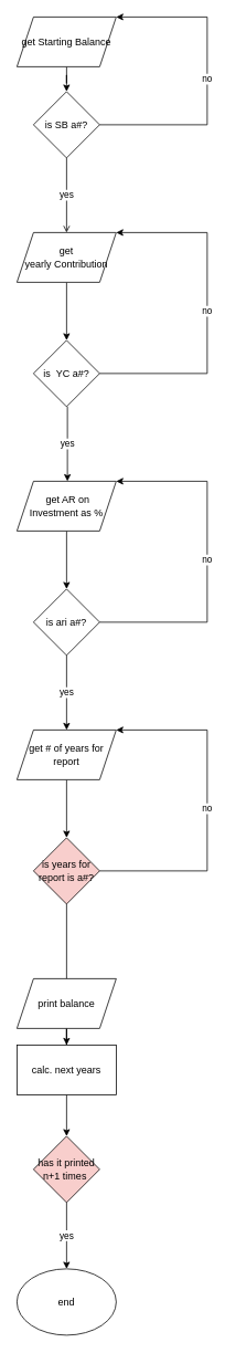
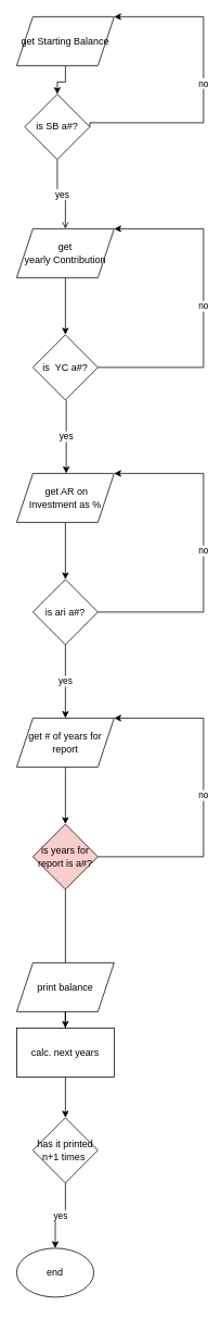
  <mxCell id="0" />
  <mxCell id="1" parent="0" />
  <mxCell id="2" value="" style="edgeStyle=orthogonalEdgeStyle;rounded=0;orthogonalLoop=1;jettySize=auto;html=1;" parent="1" source="3" target="6" edge="1"><mxGeometry relative="1" as="geometry" /></mxCell>
  <mxCell id="3" value="get Starting Balance" style="shape=parallelogram;perimeter=parallelogramPerimeter;whiteSpace=wrap;html=1;fixedSize=1;" parent="1" vertex="1"><mxGeometry x="20" y="20" width="120" height="60" as="geometry" /></mxCell>
  <mxCell id="4" value="no" style="edgeStyle=orthogonalEdgeStyle;rounded=0;orthogonalLoop=1;jettySize=auto;html=1;exitX=1;exitY=0.5;exitDx=0;exitDy=0;entryX=1;entryY=0;entryDx=0;entryDy=0;" parent="1" source="6" target="3" edge="1"><mxGeometry relative="1" as="geometry"><Array as="points"><mxPoint x="250" y="150" /><mxPoint x="250" y="20" /></Array></mxGeometry></mxCell>
  <mxCell id="5" value="yes" style="edgeStyle=orthogonalEdgeStyle;rounded=0;orthogonalLoop=1;jettySize=auto;html=1;endArrow=open;" parent="1" source="6" target="8" edge="1"><mxGeometry relative="1" as="geometry" /></mxCell>
- <mxCell id="6" value="is SB a#?" style="rhombus;whiteSpace=wrap;html=1;" parent="1" vertex="1"><mxGeometry x="40" y="110" width="80" height="80" as="geometry" /></mxCell>
+ <mxCell id="6" value="is SB a#?" style="rhombus;whiteSpace=wrap;html=1;" parent="1" vertex="1"><mxGeometry x="30" y="115" width="80" height="80" as="geometry" /></mxCell>
  <mxCell id="7" value="" style="edgeStyle=orthogonalEdgeStyle;rounded=0;orthogonalLoop=1;jettySize=auto;html=1;" parent="1" source="8" target="11" edge="1"><mxGeometry relative="1" as="geometry" /></mxCell>
  <mxCell id="8" value="get yearly&amp;nbsp;Contribution&lt;br&gt;" style="shape=parallelogram;perimeter=parallelogramPerimeter;whiteSpace=wrap;html=1;fixedSize=1;" parent="1" vertex="1"><mxGeometry x="20" y="280" width="120" height="60" as="geometry" /></mxCell>
  <mxCell id="9" value="no" style="edgeStyle=orthogonalEdgeStyle;rounded=0;orthogonalLoop=1;jettySize=auto;html=1;entryX=1;entryY=0;entryDx=0;entryDy=0;" parent="1" source="11" target="8" edge="1"><mxGeometry relative="1" as="geometry"><mxPoint x="150" y="270" as="targetPoint" /><Array as="points"><mxPoint x="250" y="450" /><mxPoint x="250" y="280" /></Array></mxGeometry></mxCell>
  <mxCell id="10" value="yes" style="edgeStyle=orthogonalEdgeStyle;rounded=0;orthogonalLoop=1;jettySize=auto;html=1;" parent="1" edge="1"><mxGeometry relative="1" as="geometry"><mxPoint x="81" y="490" as="sourcePoint" /><mxPoint x="81" y="580" as="targetPoint" /><Array as="points"><mxPoint x="81" y="540" /><mxPoint x="81" y="540" /></Array></mxGeometry></mxCell>
  <mxCell id="11" value="is&amp;nbsp; YC a#?" style="rhombus;whiteSpace=wrap;html=1;" parent="1" vertex="1"><mxGeometry x="40" y="410" width="80" height="80" as="geometry" /></mxCell>
  <mxCell id="12" value="" style="edgeStyle=orthogonalEdgeStyle;rounded=0;orthogonalLoop=1;jettySize=auto;html=1;" parent="1" source="13" target="16" edge="1"><mxGeometry relative="1" as="geometry" /></mxCell>
  <mxCell id="13" value="&amp;nbsp;get AR on Investment as %" style="shape=parallelogram;perimeter=parallelogramPerimeter;whiteSpace=wrap;html=1;fixedSize=1;" parent="1" vertex="1"><mxGeometry x="20" y="580" width="120" height="60" as="geometry" /></mxCell>
  <mxCell id="14" value="no" style="edgeStyle=orthogonalEdgeStyle;rounded=0;orthogonalLoop=1;jettySize=auto;html=1;entryX=1;entryY=0;entryDx=0;entryDy=0;" parent="1" source="16" target="13" edge="1"><mxGeometry relative="1" as="geometry"><Array as="points"><mxPoint x="250" y="750" /><mxPoint x="250" y="580" /></Array></mxGeometry></mxCell>
  <mxCell id="15" value="yes" style="edgeStyle=orthogonalEdgeStyle;rounded=0;orthogonalLoop=1;jettySize=auto;html=1;" parent="1" source="16" target="18" edge="1"><mxGeometry relative="1" as="geometry" /></mxCell>
  <mxCell id="16" value="is ari a#?" style="rhombus;whiteSpace=wrap;html=1;" parent="1" vertex="1"><mxGeometry x="40" y="710" width="80" height="80" as="geometry" /></mxCell>
  <mxCell id="17" value="" style="edgeStyle=orthogonalEdgeStyle;rounded=0;orthogonalLoop=1;jettySize=auto;html=1;" parent="1" source="18" target="21" edge="1"><mxGeometry relative="1" as="geometry" /></mxCell>
  <mxCell id="18" value="get # of years for report" style="shape=parallelogram;perimeter=parallelogramPerimeter;whiteSpace=wrap;html=1;fixedSize=1;" parent="1" vertex="1"><mxGeometry x="20" y="880" width="120" height="60" as="geometry" /></mxCell>
  <mxCell id="19" value="no" style="edgeStyle=orthogonalEdgeStyle;rounded=0;orthogonalLoop=1;jettySize=auto;html=1;entryX=1;entryY=0;entryDx=0;entryDy=0;" parent="1" source="21" target="18" edge="1"><mxGeometry relative="1" as="geometry"><Array as="points"><mxPoint x="250" y="1050" /><mxPoint x="250" y="880" /></Array></mxGeometry></mxCell>
  <mxCell id="20" value="" style="edgeStyle=orthogonalEdgeStyle;rounded=0;orthogonalLoop=1;jettySize=auto;html=1;endArrow=none;" parent="1" source="21" target="23" edge="1"><mxGeometry relative="1" as="geometry" /></mxCell>
  <mxCell id="21" value="is years for report is a#?" style="rhombus;whiteSpace=wrap;html=1;fillColor=#f8cecc;" parent="1" vertex="1"><mxGeometry x="40" y="1010" width="80" height="80" as="geometry" /></mxCell>
  <mxCell id="22" value="" style="edgeStyle=orthogonalEdgeStyle;rounded=0;orthogonalLoop=1;jettySize=auto;html=1;" parent="1" source="23" target="25" edge="1"><mxGeometry relative="1" as="geometry" /></mxCell>
  <mxCell id="23" value="print balance" style="shape=parallelogram;perimeter=parallelogramPerimeter;whiteSpace=wrap;html=1;fixedSize=1;" parent="1" vertex="1"><mxGeometry x="20" y="1180" width="120" height="60" as="geometry" /></mxCell>
  <mxCell id="24" value="" style="edgeStyle=orthogonalEdgeStyle;rounded=0;orthogonalLoop=1;jettySize=auto;html=1;" parent="1" source="25" target="27" edge="1"><mxGeometry relative="1" as="geometry" /></mxCell>
  <mxCell id="25" value="calc. next years" style="whiteSpace=wrap;html=1;" parent="1" vertex="1"><mxGeometry x="20" y="1260" width="120" height="60" as="geometry" /></mxCell>
  <mxCell id="26" value="yes" style="edgeStyle=orthogonalEdgeStyle;rounded=0;orthogonalLoop=1;jettySize=auto;html=1;" parent="1" source="27" target="28" edge="1"><mxGeometry relative="1" as="geometry" /></mxCell>
- <mxCell id="27" value="has it printed n+1 times&amp;nbsp;" style="rhombus;whiteSpace=wrap;html=1;fillColor=#f8cecc;" parent="1" vertex="1"><mxGeometry x="40" y="1370" width="80" height="80" as="geometry" /></mxCell>
- <mxCell id="28" value="end" style="ellipse;whiteSpace=wrap;html=1;" parent="1" vertex="1"><mxGeometry x="20" y="1530" width="120" height="80" as="geometry" /></mxCell>
+ <mxCell id="27" value="has it printed n+1 times&amp;nbsp;" style="rhombus;whiteSpace=wrap;html=1;" parent="1" vertex="1"><mxGeometry x="40" y="1370" width="80" height="80" as="geometry" /></mxCell>
+ <mxCell id="28" value="end" style="ellipse;whiteSpace=wrap;html=1;" parent="1" vertex="1"><mxGeometry x="20" y="1530" width="95" height="60" as="geometry" /></mxCell>
